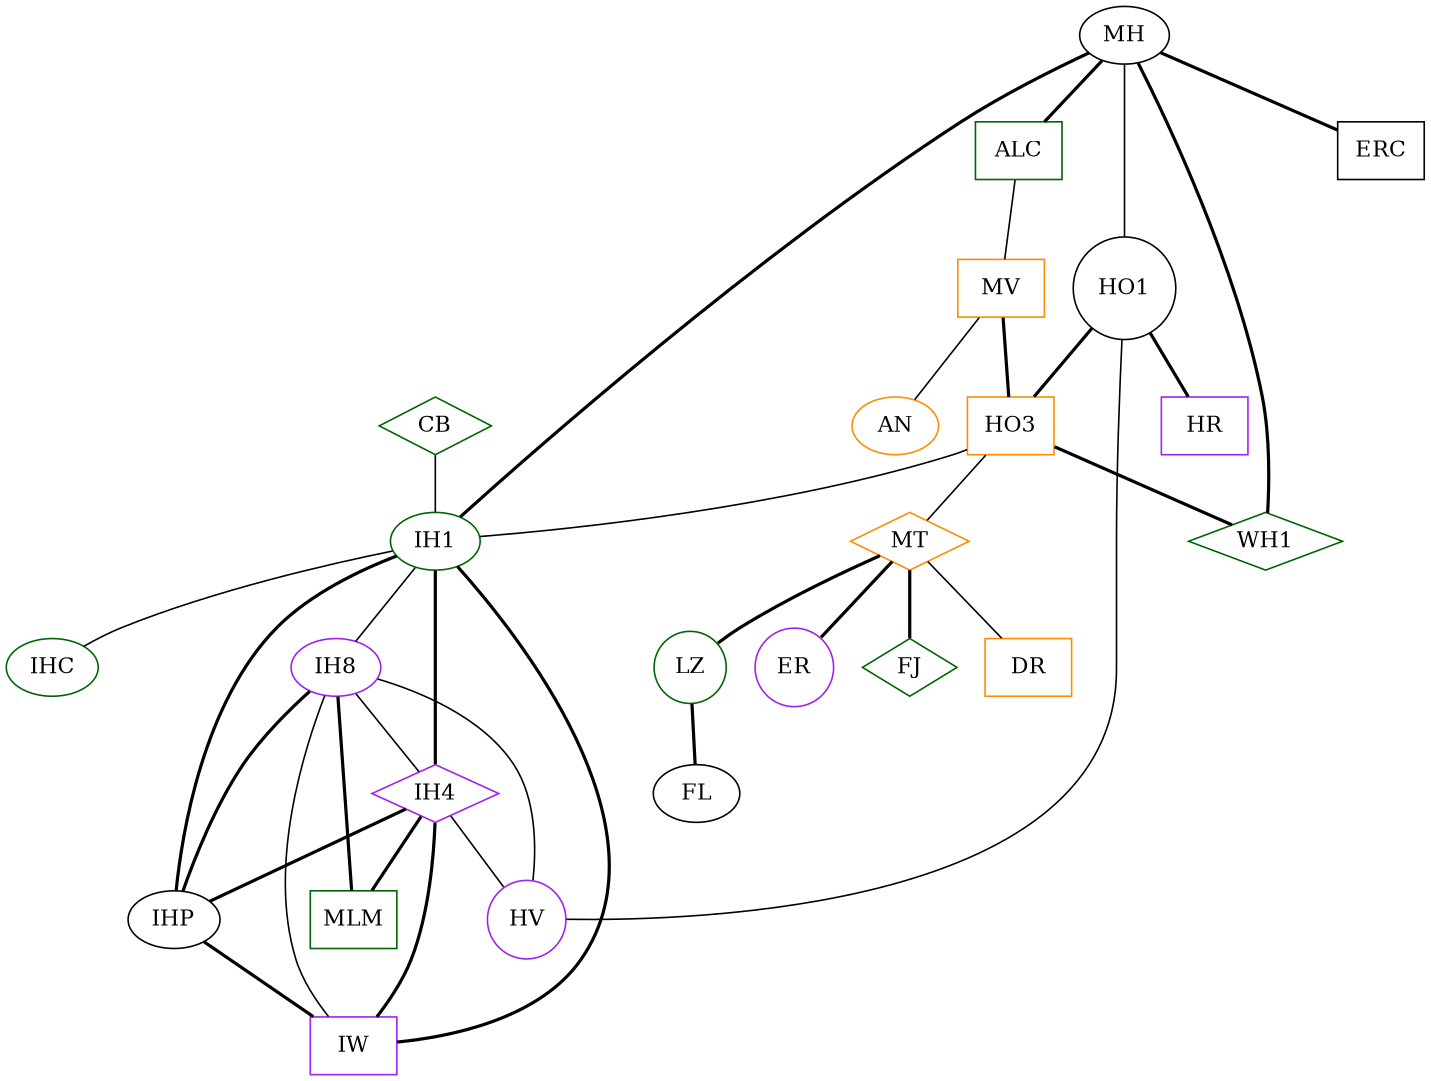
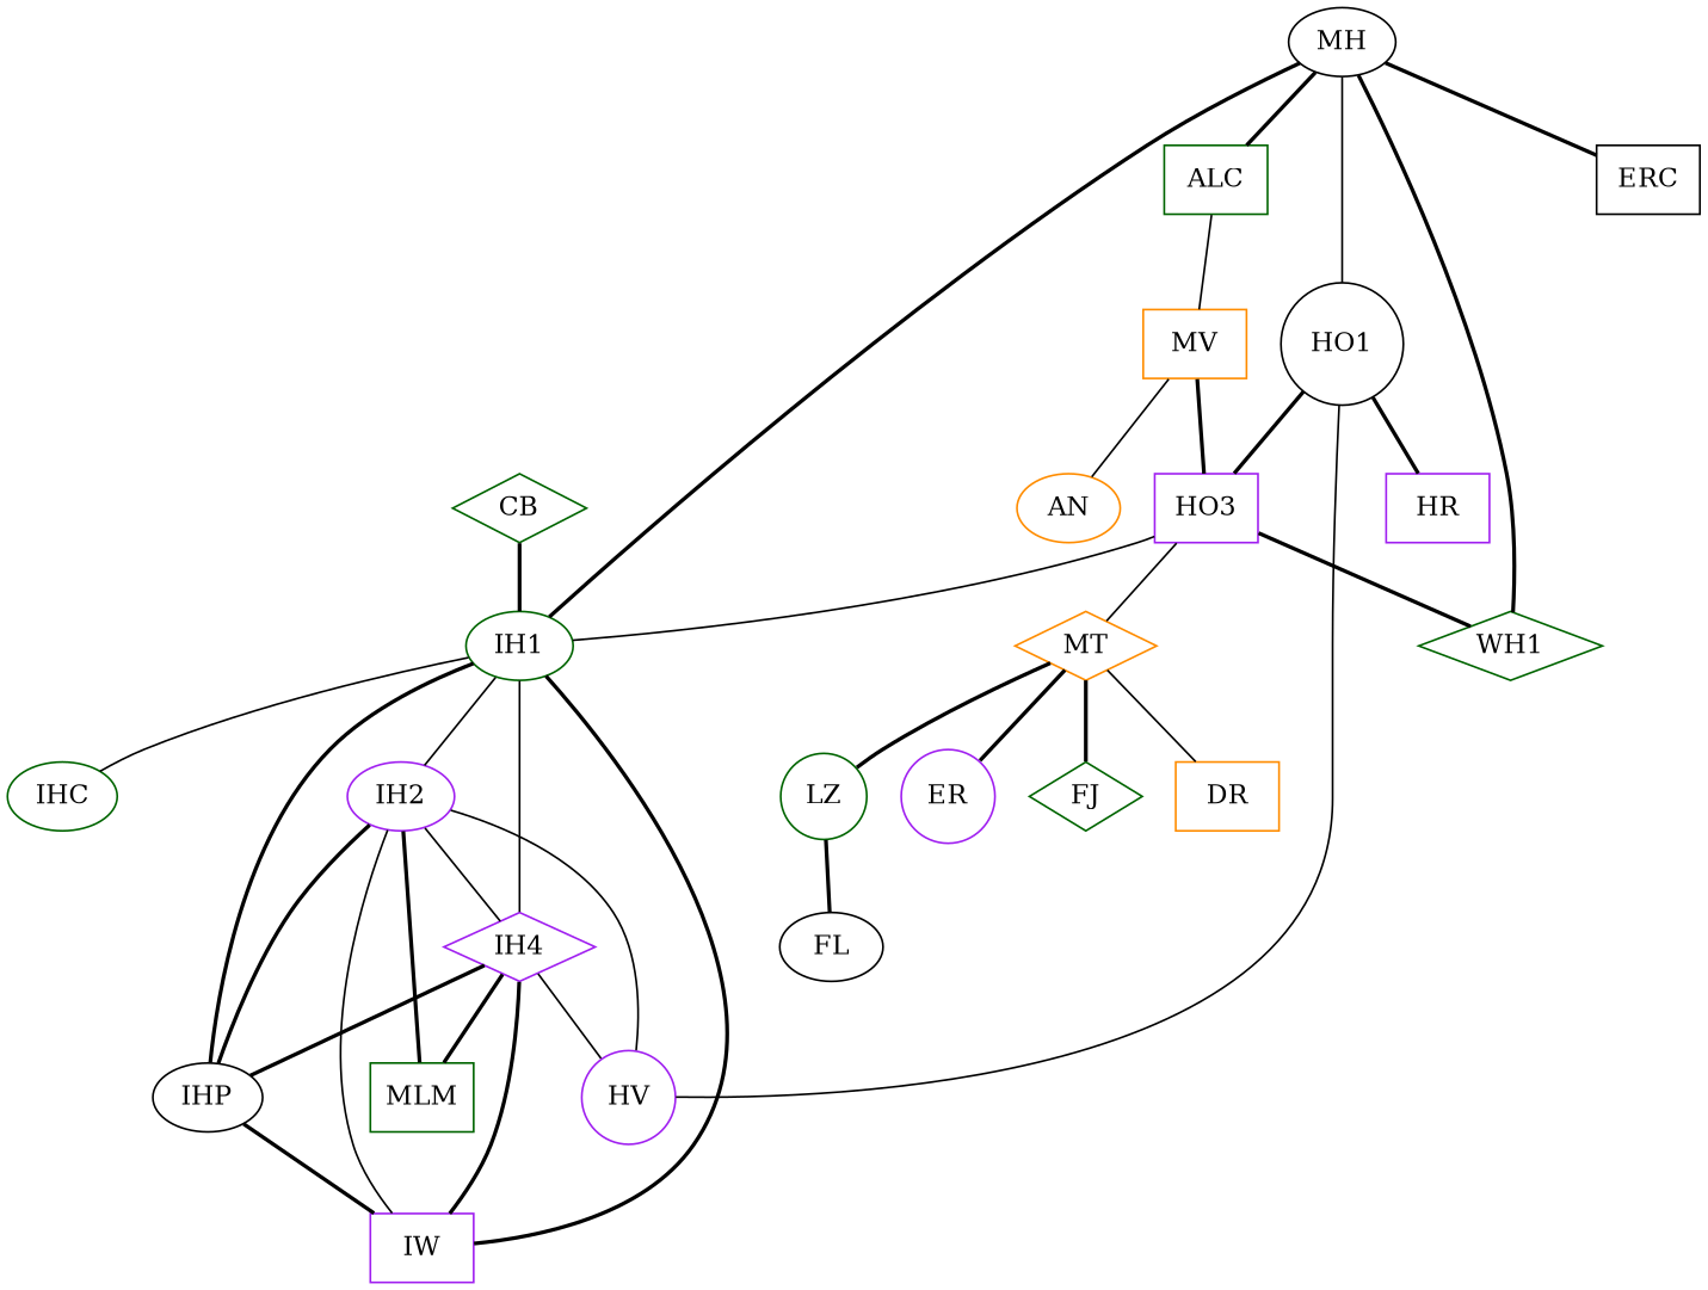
  strict graph {
    node [color=darkgreen shape=box]
    edge [style=bold]
    MV [color=darkorange]
    ALC
    AN [color=darkorange shape=ellipse]
-   HO3 [color=darkorange]
+   HO3 [color=purple]
    IH1 [shape=ellipse]
    MT [color=darkorange shape=diamond]
    WH1 [shape=diamond]
    HO1 [color=black shape=circle]
    HR [color=purple]
    HV [color=purple shape=circle]
    CB [shape=diamond]
    IHC [shape=ellipse]
    IHP [color=black shape=ellipse]
    IW [color=purple]
-   IH2 [color=purple shape=ellipse label=IH8]
+   IH2 [color=purple shape=ellipse]
    IH4 [color=purple shape=diamond]
    MLM
    LZ [shape=circle]
    DR [color=darkorange]
    ER [color=purple shape=circle]
    FJ [shape=diamond]
    FL [color=black shape=ellipse]
    MH [color=black shape=ellipse]
    ERC [color=black]
    MV -- AN [style=solid]
    MV -- HO3
    ALC -- MV [style=solid]
    HO3 -- IH1 [style=solid]
    HO3 -- MT [style=solid]
    HO3 -- WH1
    IH1 -- IHC [style=solid]
    IH1 -- IHP
    IH1 -- IW
    IH1 -- IH2 [style=solid]
-   IH1 -- IH4
+   IH1 -- IH4 [style=solid]
    MT -- LZ
    MT -- DR [style=solid]
    MT -- ER
    MT -- FJ
    HO1 -- HO3
    HO1 -- HR
    HO1 -- HV [style=solid]
-   CB -- IH1 [style=solid]
+   CB -- IH1
    IHP -- IW
    IH2 -- HV [style=solid]
    IH2 -- IHP
    IH2 -- IW [style=solid]
    IH2 -- IH4 [style=solid]
    IH2 -- MLM
    IH4 -- HV [style=solid]
    IH4 -- IHP
    IH4 -- IW
    IH4 -- MLM
    LZ -- FL
    MH -- ALC
    MH -- IH1
    MH -- WH1
    MH -- HO1 [style=solid]
    MH -- ERC
  }
